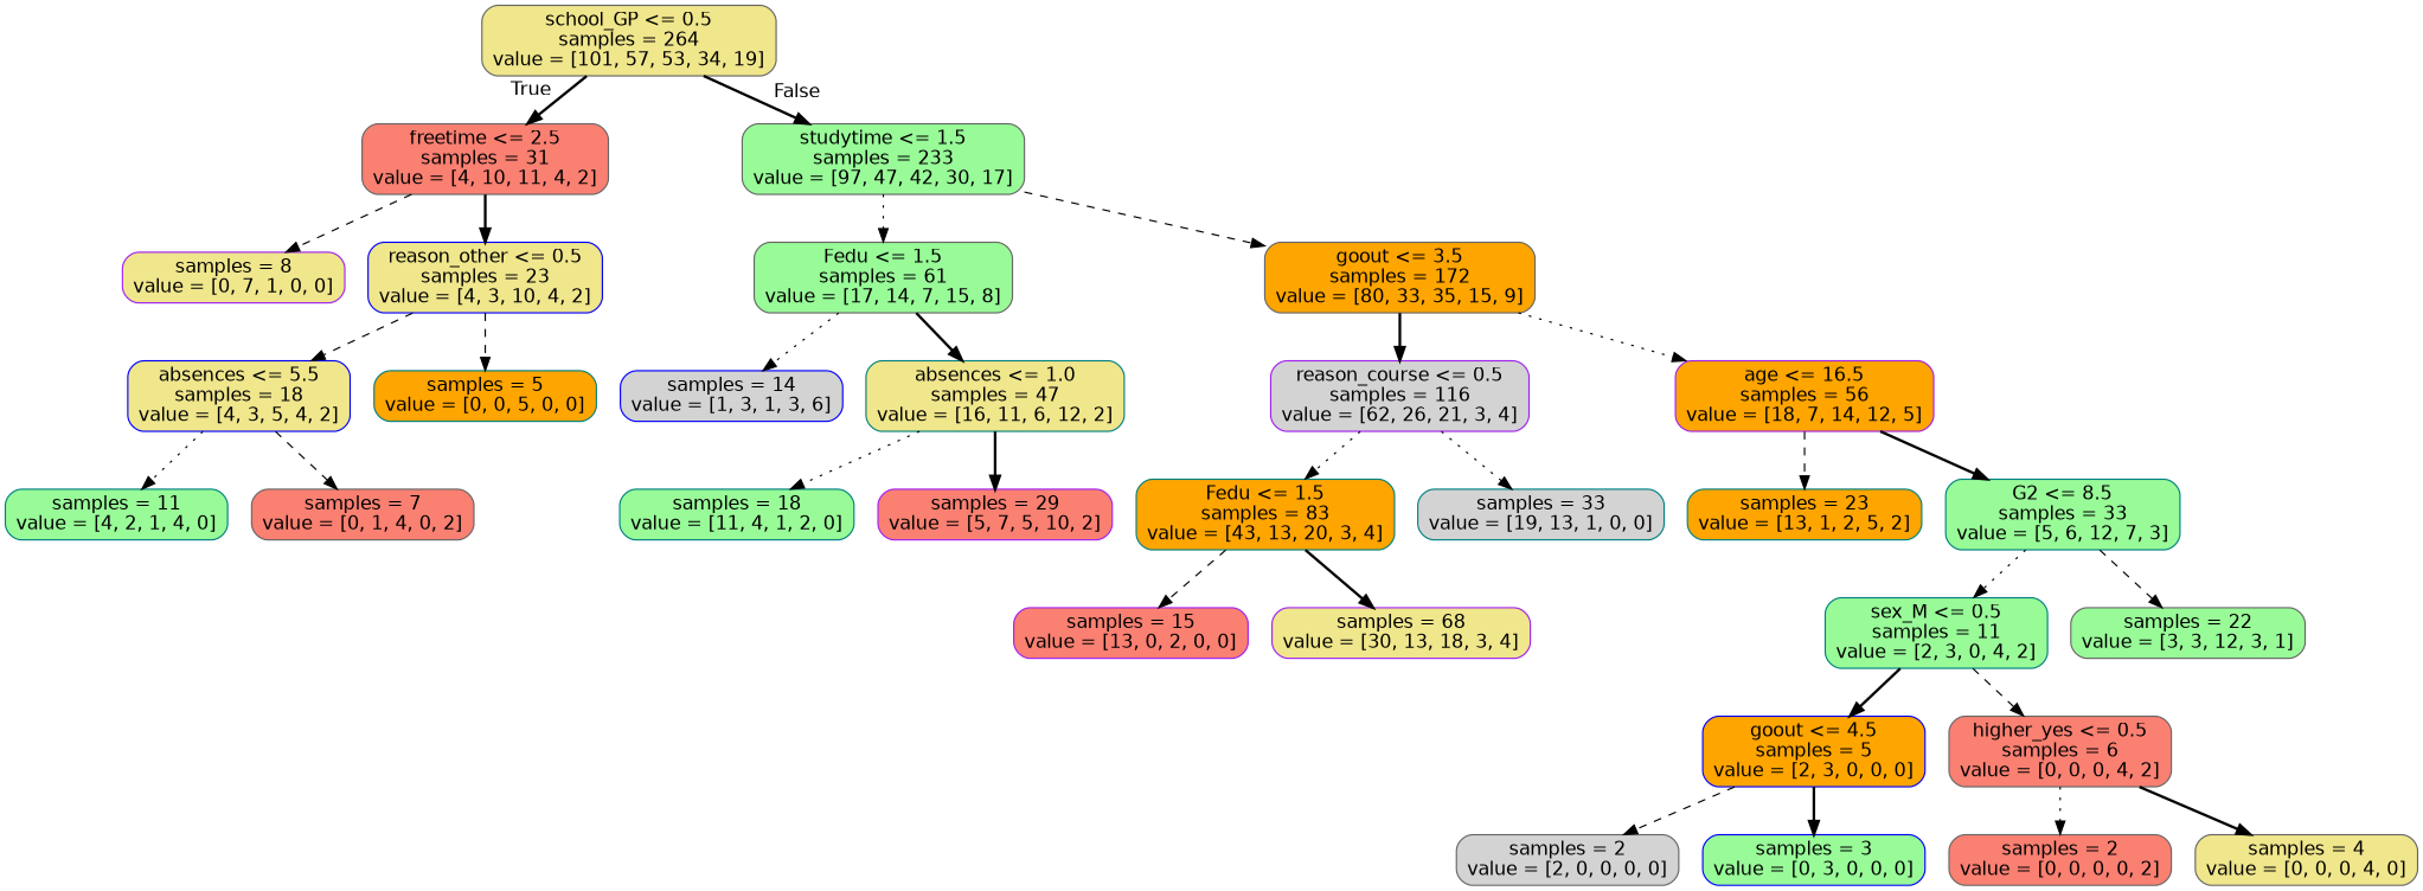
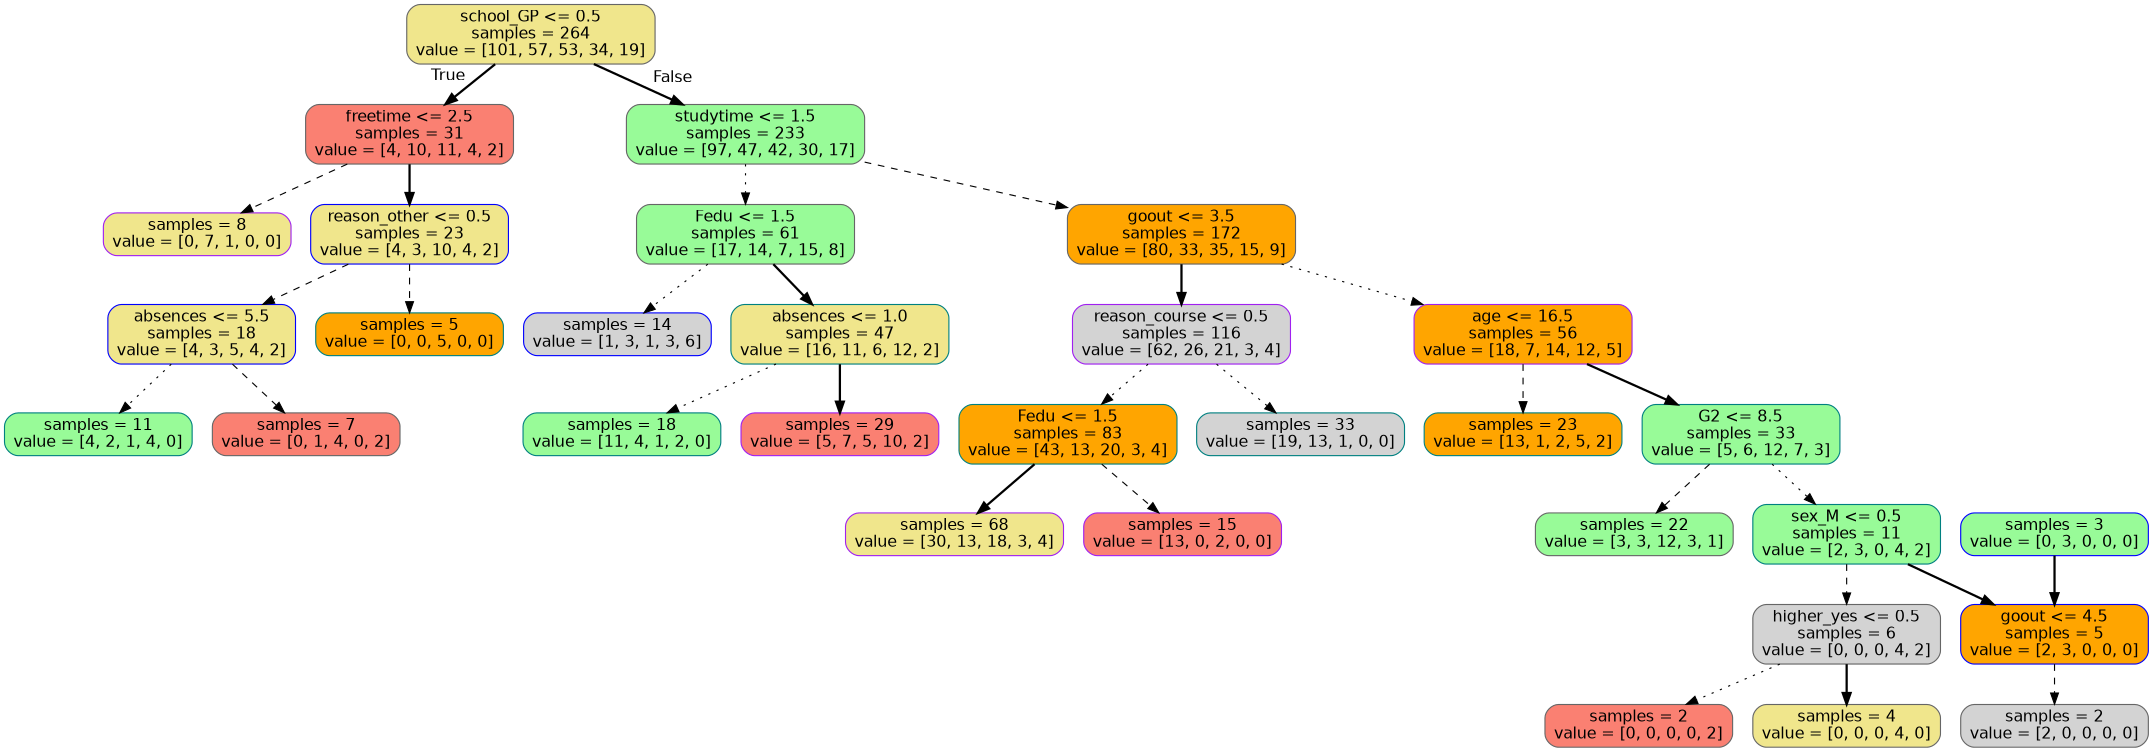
  digraph {
    node [color=gray40 fillcolor=palegreen fontname=helvetica shape=box style="filled, rounded"]
    edge [fontname=helvetica style=bold]
    n1 [fillcolor=khaki label="school_GP <= 0.5\nsamples = 264\nvalue = [101, 57, 53, 34, 19]"]
    n2 [fillcolor=salmon label="freetime <= 2.5\nsamples = 31\nvalue = [4, 10, 11, 4, 2]"]
    n3 [label="studytime <= 1.5\nsamples = 233\nvalue = [97, 47, 42, 30, 17]"]
    n4 [color=purple fillcolor=khaki label="samples = 8\nvalue = [0, 7, 1, 0, 0]"]
    n5 [color=blue fillcolor=khaki label="reason_other <= 0.5\nsamples = 23\nvalue = [4, 3, 10, 4, 2]"]
    n6 [label="Fedu <= 1.5\nsamples = 61\nvalue = [17, 14, 7, 15, 8]"]
    n7 [fillcolor=orange label="goout <= 3.5\nsamples = 172\nvalue = [80, 33, 35, 15, 9]"]
    n8 [color=blue fillcolor=khaki label="absences <= 5.5\nsamples = 18\nvalue = [4, 3, 5, 4, 2]"]
    n9 [color=teal fillcolor=orange label="samples = 5\nvalue = [0, 0, 5, 0, 0]"]
    n10 [color=teal label="samples = 11\nvalue = [4, 2, 1, 4, 0]"]
    n11 [fillcolor=salmon label="samples = 7\nvalue = [0, 1, 4, 0, 2]"]
    n12 [color=blue fillcolor=lightgrey label="samples = 14\nvalue = [1, 3, 1, 3, 6]"]
    n13 [color=teal fillcolor=khaki label="absences <= 1.0\nsamples = 47\nvalue = [16, 11, 6, 12, 2]"]
    n14 [color=purple fillcolor=lightgrey label="reason_course <= 0.5\nsamples = 116\nvalue = [62, 26, 21, 3, 4]"]
    n15 [color=purple fillcolor=orange label="age <= 16.5\nsamples = 56\nvalue = [18, 7, 14, 12, 5]"]
    n16 [color=teal label="samples = 18\nvalue = [11, 4, 1, 2, 0]"]
    n17 [color=purple fillcolor=salmon label="samples = 29\nvalue = [5, 7, 5, 10, 2]"]
    n18 [color=teal fillcolor=orange label="Fedu <= 1.5\nsamples = 83\nvalue = [43, 13, 20, 3, 4]"]
    n19 [color=teal fillcolor=lightgrey label="samples = 33\nvalue = [19, 13, 1, 0, 0]"]
    n20 [color=teal fillcolor=orange label="samples = 23\nvalue = [13, 1, 2, 5, 2]"]
    n21 [color=teal label="G2 <= 8.5\nsamples = 33\nvalue = [5, 6, 12, 7, 3]"]
    n22 [color=purple fillcolor=salmon label="samples = 15\nvalue = [13, 0, 2, 0, 0]"]
    n23 [color=purple fillcolor=khaki label="samples = 68\nvalue = [30, 13, 18, 3, 4]"]
    n24 [color=teal label="sex_M <= 0.5\nsamples = 11\nvalue = [2, 3, 0, 4, 2]"]
    n25 [label="samples = 22\nvalue = [3, 3, 12, 3, 1]"]
    n26 [color=blue fillcolor=orange label="goout <= 4.5\nsamples = 5\nvalue = [2, 3, 0, 0, 0]"]
-   n27 [fillcolor=salmon label="higher_yes <= 0.5\nsamples = 6\nvalue = [0, 0, 0, 4, 2]"]
+   n27 [fillcolor=lightgrey label="higher_yes <= 0.5\nsamples = 6\nvalue = [0, 0, 0, 4, 2]"]
    n28 [fillcolor=lightgrey label="samples = 2\nvalue = [2, 0, 0, 0, 0]"]
    n29 [color=blue label="samples = 3\nvalue = [0, 3, 0, 0, 0]"]
    n30 [fillcolor=salmon label="samples = 2\nvalue = [0, 0, 0, 0, 2]"]
    n31 [fillcolor=khaki label="samples = 4\nvalue = [0, 0, 0, 4, 0]"]
    n1 -> n2 [headlabel=True labelangle=45 labeldistance=2.5]
    n1 -> n3 [headlabel=False labelangle=-45 labeldistance=2.5]
    n2 -> n4 [style=dashed]
    n2 -> n5
    n3 -> n6 [style=dotted]
    n3 -> n7 [style=dashed]
    n5 -> n8 [style=dashed]
    n5 -> n9 [style=dashed]
    n6 -> n12 [style=dotted]
    n6 -> n13
    n7 -> n14
    n7 -> n15 [style=dotted]
    n8 -> n10 [style=dotted]
    n8 -> n11 [style=dashed]
    n13 -> n16 [style=dotted]
    n13 -> n17
    n14 -> n18 [style=dotted]
    n14 -> n19 [style=dotted]
    n15 -> n20 [style=dashed]
    n15 -> n21
    n18 -> n22 [style=dashed]
    n18 -> n23
    n21 -> n24 [style=dotted]
    n21 -> n25 [style=dashed]
    n24 -> n26
    n24 -> n27 [style=dashed]
    n26 -> n28 [style=dashed]
-   n26 -> n29
+   n29 -> n26
    n27 -> n30 [style=dotted]
    n27 -> n31
  }
